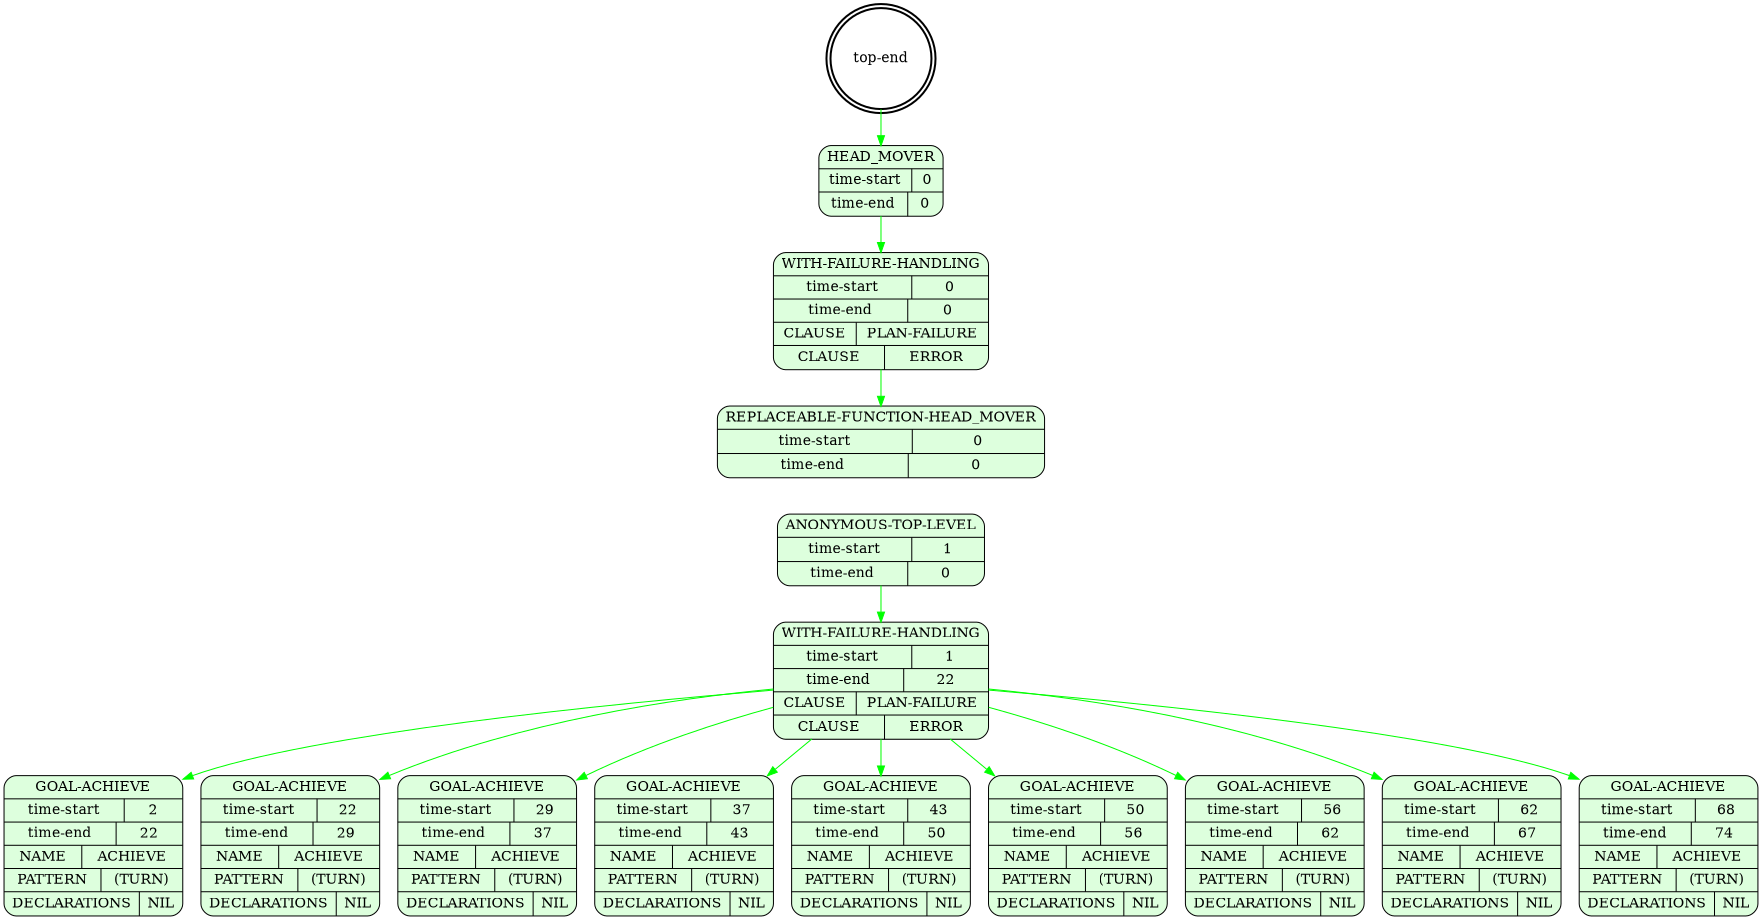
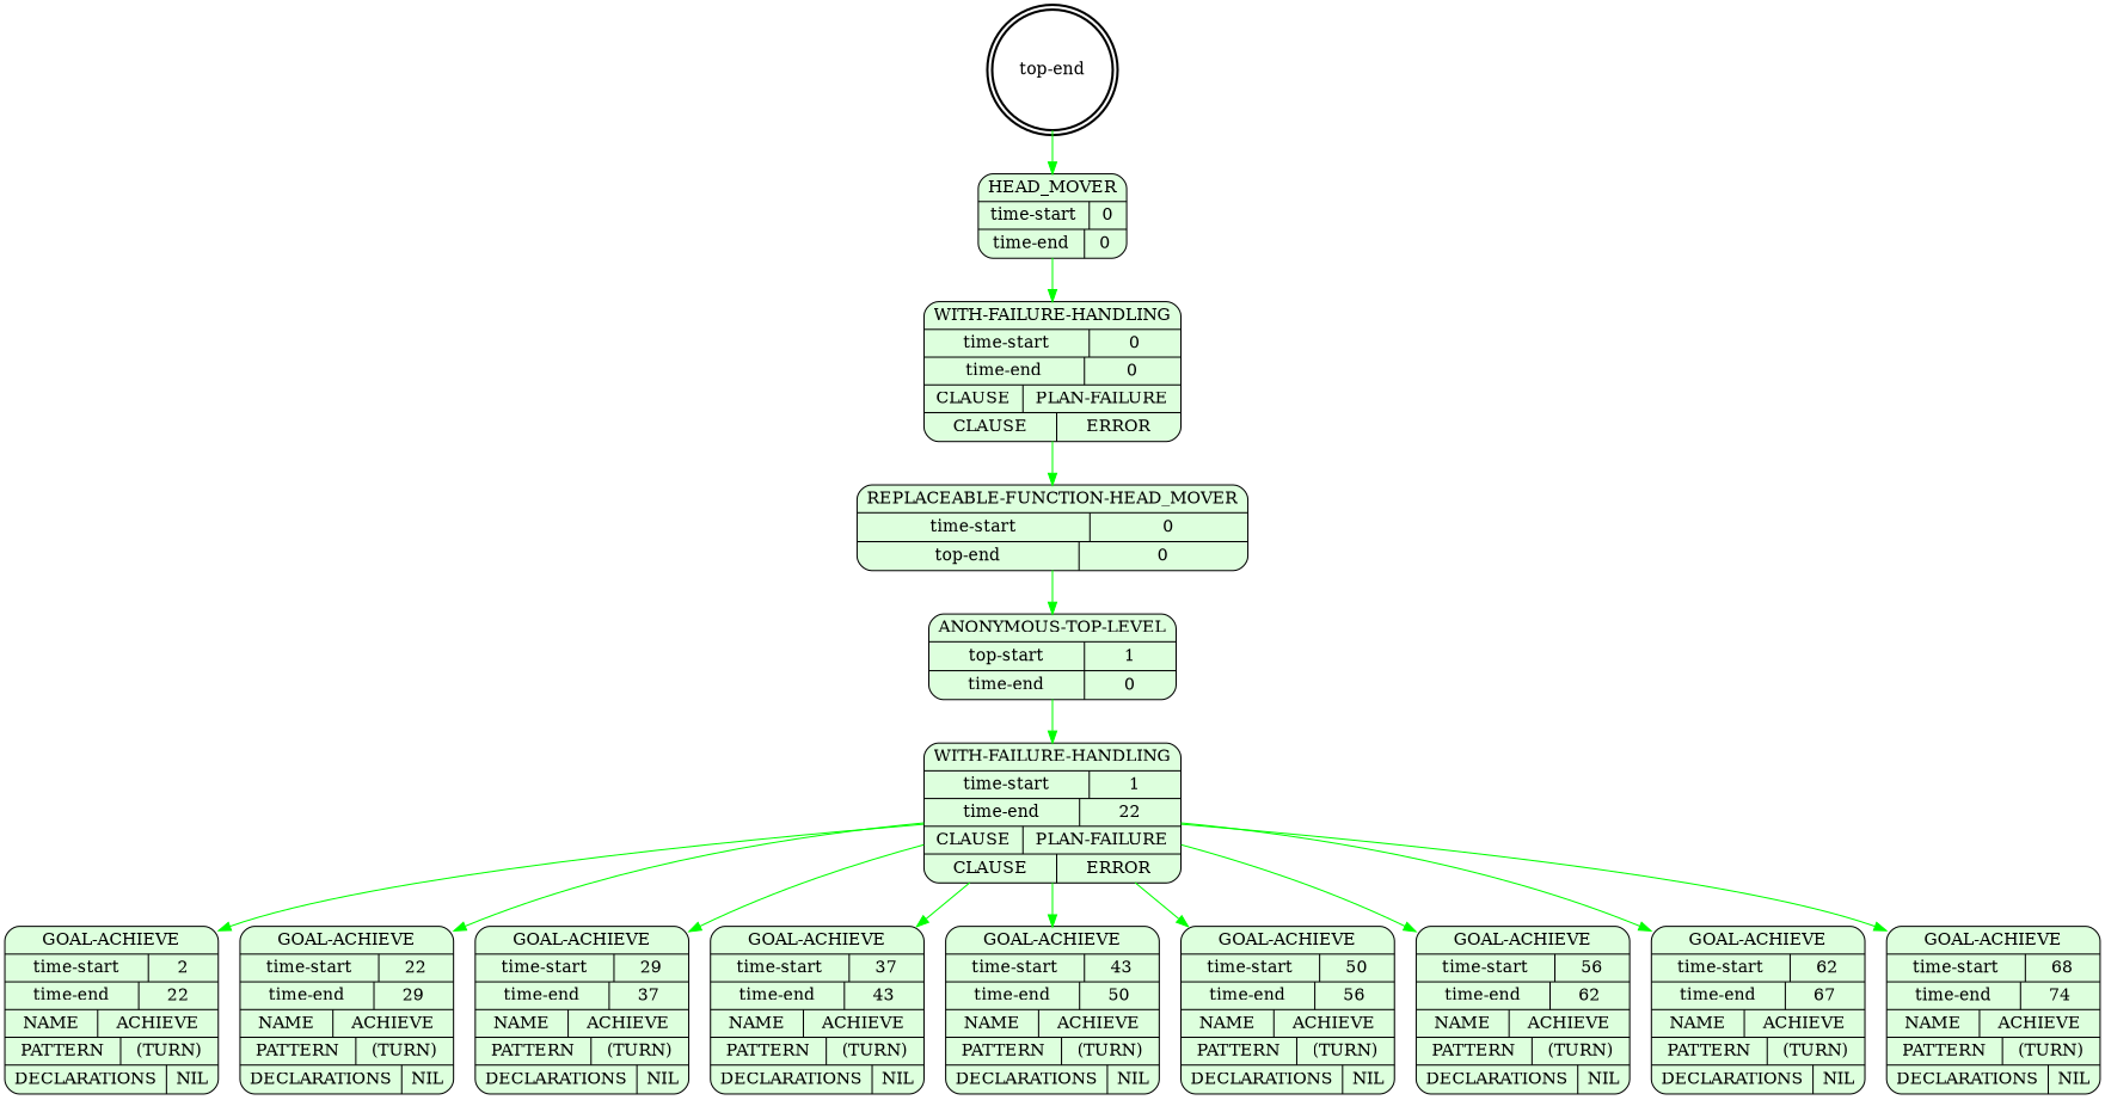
  digraph {
    node [shape=Mrecord style=filled fillcolor="#ddffdd"]
    edge [color=green]
    n1 [label="top-end" shape=doublecircle style=bold fillcolor=""]
    n2 [label="{HEAD_MOVER|{time-start | 0}|{time-end | 0}}"]
    n3 [label="{WITH-FAILURE-HANDLING|{time-start | 0}|{time-end | 0}|{CLAUSE | PLAN-FAILURE}|{CLAUSE | ERROR}}"]
-   n4 [label="{REPLACEABLE-FUNCTION-HEAD_MOVER|{time-start | 0}|{time-end | 0}}"]
-   n5 [label="{ANONYMOUS-TOP-LEVEL|{time-start | 1}|{time-end | 0}}"]
+   n4 [label="{REPLACEABLE-FUNCTION-HEAD_MOVER|{time-start | 0}|{top-end | 0}}"]
+   n5 [label="{ANONYMOUS-TOP-LEVEL|{top-start | 1}|{time-end | 0}}"]
    n6 [label="{WITH-FAILURE-HANDLING|{time-start | 1}|{time-end | 22}|{CLAUSE | PLAN-FAILURE}|{CLAUSE | ERROR}}"]
    n7 [label="{GOAL-ACHIEVE|{time-start | 2}|{time-end | 22}|{NAME | ACHIEVE}|{PATTERN | (TURN)}|{DECLARATIONS | NIL}}"]
    n8 [label="{GOAL-ACHIEVE|{time-start | 22}|{time-end | 29}|{NAME | ACHIEVE}|{PATTERN | (TURN)}|{DECLARATIONS | NIL}}"]
    n9 [label="{GOAL-ACHIEVE|{time-start | 29}|{time-end | 37}|{NAME | ACHIEVE}|{PATTERN | (TURN)}|{DECLARATIONS | NIL}}"]
    n10 [label="{GOAL-ACHIEVE|{time-start | 37}|{time-end | 43}|{NAME | ACHIEVE}|{PATTERN | (TURN)}|{DECLARATIONS | NIL}}"]
    n11 [label="{GOAL-ACHIEVE|{time-start | 43}|{time-end | 50}|{NAME | ACHIEVE}|{PATTERN | (TURN)}|{DECLARATIONS | NIL}}"]
    n12 [label="{GOAL-ACHIEVE|{time-start | 50}|{time-end | 56}|{NAME | ACHIEVE}|{PATTERN | (TURN)}|{DECLARATIONS | NIL}}"]
    n13 [label="{GOAL-ACHIEVE|{time-start | 56}|{time-end | 62}|{NAME | ACHIEVE}|{PATTERN | (TURN)}|{DECLARATIONS | NIL}}"]
    n14 [label="{GOAL-ACHIEVE|{time-start | 62}|{time-end | 67}|{NAME | ACHIEVE}|{PATTERN | (TURN)}|{DECLARATIONS | NIL}}"]
    n15 [label="{GOAL-ACHIEVE|{time-start | 68}|{time-end | 74}|{NAME | ACHIEVE}|{PATTERN | (TURN)}|{DECLARATIONS | NIL}}"]
    n1 -> n2
    n2 -> n3
    n3 -> n4
+   n4 -> n5
    n5 -> n6
    n6 -> n7
    n6 -> n8
    n6 -> n9
    n6 -> n10
    n6 -> n11
    n6 -> n12
    n6 -> n13
    n6 -> n14
    n6 -> n15
  }
